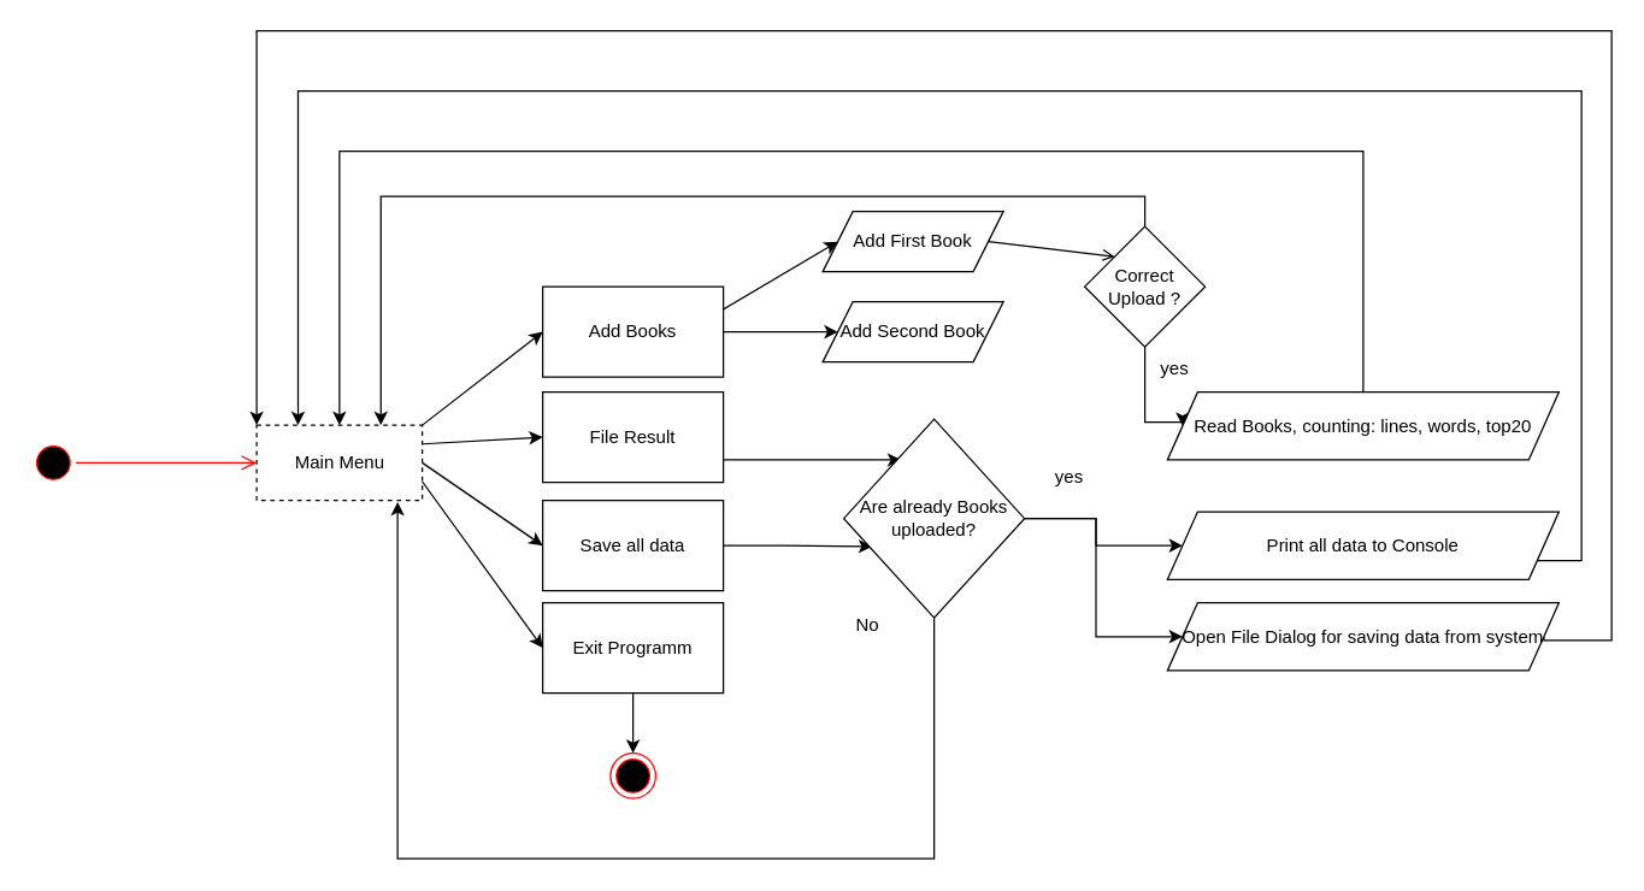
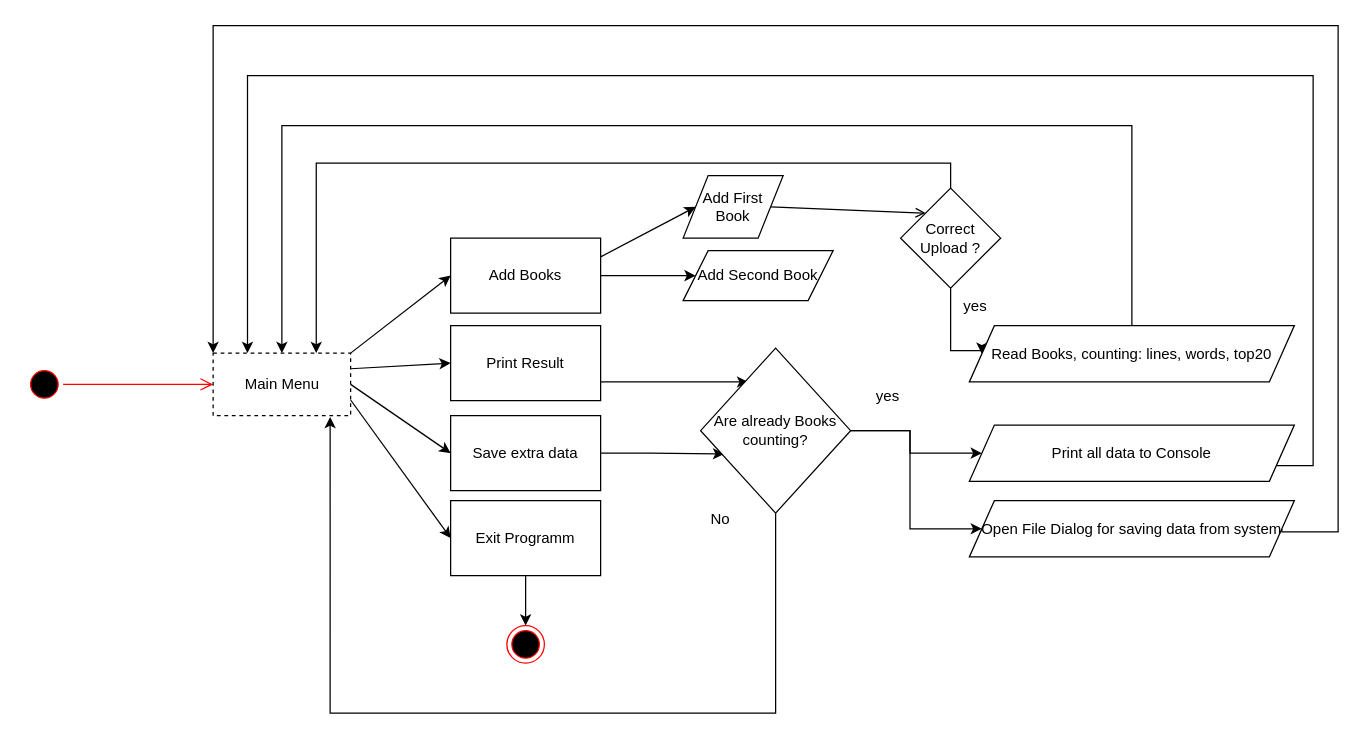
  <mxCell id="0" />
  <mxCell id="1" parent="0" />
  <mxCell id="2" value="" style="ellipse;html=1;shape=startState;fillColor=#000000;strokeColor=#ff0000;" parent="1" vertex="1"><mxGeometry x="20" y="292" width="30" height="30" as="geometry" /></mxCell>
  <mxCell id="3" value="" style="edgeStyle=orthogonalEdgeStyle;html=1;verticalAlign=bottom;endArrow=open;endSize=8;strokeColor=#ff0000;rounded=0;entryX=0;entryY=0.5;entryDx=0;entryDy=0;" parent="1" source="2" target="4" edge="1"><mxGeometry relative="1" as="geometry"><mxPoint x="140" y="307" as="targetPoint" /></mxGeometry></mxCell>
  <mxCell id="4" value="Main Menu" style="html=1;dashed=1;" parent="1" vertex="1"><mxGeometry x="170" y="282" width="110" height="50" as="geometry" /></mxCell>
  <mxCell id="5" value="Add Books" style="rounded=0;whiteSpace=wrap;html=1;" parent="1" vertex="1"><mxGeometry x="360" y="190" width="120" height="60" as="geometry" /></mxCell>
  <mxCell id="6" style="edgeStyle=orthogonalEdgeStyle;rounded=0;orthogonalLoop=1;jettySize=auto;html=1;exitX=1;exitY=0.75;exitDx=0;exitDy=0;entryX=0.317;entryY=0.205;entryDx=0;entryDy=0;entryPerimeter=0;" parent="1" source="7" target="31" edge="1"><mxGeometry relative="1" as="geometry" /></mxCell>
- <mxCell id="7" value="File Result" style="rounded=0;whiteSpace=wrap;html=1;" parent="1" vertex="1"><mxGeometry x="360" y="260" width="120" height="60" as="geometry" /></mxCell>
+ <mxCell id="7" value="Print Result" style="rounded=0;whiteSpace=wrap;html=1;" parent="1" vertex="1"><mxGeometry x="360" y="260" width="120" height="60" as="geometry" /></mxCell>
  <mxCell id="8" style="edgeStyle=orthogonalEdgeStyle;rounded=0;orthogonalLoop=1;jettySize=auto;html=1;exitX=1;exitY=0.5;exitDx=0;exitDy=0;entryX=0.157;entryY=0.641;entryDx=0;entryDy=0;entryPerimeter=0;" parent="1" source="9" target="31" edge="1"><mxGeometry relative="1" as="geometry" /></mxCell>
- <mxCell id="9" value="Save all data" style="rounded=0;whiteSpace=wrap;html=1;" parent="1" vertex="1"><mxGeometry x="360" y="332" width="120" height="60" as="geometry" /></mxCell>
+ <mxCell id="9" value="Save extra data" style="rounded=0;whiteSpace=wrap;html=1;" parent="1" vertex="1"><mxGeometry x="360" y="332" width="120" height="60" as="geometry" /></mxCell>
  <mxCell id="10" style="edgeStyle=orthogonalEdgeStyle;rounded=0;orthogonalLoop=1;jettySize=auto;html=1;exitX=0.5;exitY=1;exitDx=0;exitDy=0;" parent="1" source="11" target="23" edge="1"><mxGeometry relative="1" as="geometry" /></mxCell>
  <mxCell id="11" value="Exit Programm" style="rounded=0;whiteSpace=wrap;html=1;" parent="1" vertex="1"><mxGeometry x="360" y="400" width="120" height="60" as="geometry" /></mxCell>
  <mxCell id="12" value="" style="endArrow=classic;html=1;rounded=0;entryX=0;entryY=0.5;entryDx=0;entryDy=0;exitX=1;exitY=0;exitDx=0;exitDy=0;" parent="1" source="4" target="5" edge="1"><mxGeometry width="50" height="50" relative="1" as="geometry"><mxPoint x="180" y="480" as="sourcePoint" /><mxPoint x="230" y="430" as="targetPoint" /></mxGeometry></mxCell>
  <mxCell id="13" value="" style="endArrow=classic;html=1;rounded=0;entryX=0;entryY=0.5;entryDx=0;entryDy=0;exitX=1;exitY=0.25;exitDx=0;exitDy=0;" parent="1" source="4" target="7" edge="1"><mxGeometry width="50" height="50" relative="1" as="geometry"><mxPoint x="290" y="292" as="sourcePoint" /><mxPoint x="370" y="230" as="targetPoint" /></mxGeometry></mxCell>
  <mxCell id="14" value="" style="endArrow=classic;html=1;rounded=0;entryX=0;entryY=0.5;entryDx=0;entryDy=0;exitX=1;exitY=0.5;exitDx=0;exitDy=0;" parent="1" source="4" target="9" edge="1"><mxGeometry width="50" height="50" relative="1" as="geometry"><mxPoint x="300" y="302" as="sourcePoint" /><mxPoint x="380" y="240" as="targetPoint" /></mxGeometry></mxCell>
  <mxCell id="15" value="" style="endArrow=classic;html=1;rounded=0;entryX=0;entryY=0.5;entryDx=0;entryDy=0;exitX=1;exitY=0.75;exitDx=0;exitDy=0;" parent="1" source="4" target="11" edge="1"><mxGeometry width="50" height="50" relative="1" as="geometry"><mxPoint x="310" y="312" as="sourcePoint" /><mxPoint x="390" as="targetPoint" y="250" /></mxGeometry></mxCell>
  <mxCell id="16" value="" style="endArrow=classic;html=1;rounded=0;exitX=1;exitY=0.25;exitDx=0;exitDy=0;entryX=0;entryY=0.5;entryDx=0;entryDy=0;" parent="1" source="5" target="34" edge="1"><mxGeometry width="50" height="50" relative="1" as="geometry"><mxPoint x="290" y="292" as="sourcePoint" /><mxPoint x="530" y="165" as="targetPoint" /></mxGeometry></mxCell>
  <mxCell id="17" value="" style="endArrow=classic;html=1;rounded=0;exitX=1;exitY=0.5;exitDx=0;exitDy=0;entryX=0;entryY=0.5;entryDx=0;entryDy=0;" parent="1" source="5" target="35" edge="1"><mxGeometry width="50" height="50" relative="1" as="geometry"><mxPoint x="300" y="302" as="sourcePoint" /><mxPoint x="540" y="220" as="targetPoint" /></mxGeometry></mxCell>
  <mxCell id="18" style="edgeStyle=orthogonalEdgeStyle;rounded=0;orthogonalLoop=1;jettySize=auto;html=1;exitX=0.5;exitY=0;exitDx=0;exitDy=0;entryX=0.75;entryY=0;entryDx=0;entryDy=0;" parent="1" source="20" target="4" edge="1"><mxGeometry relative="1" as="geometry" /></mxCell>
  <mxCell id="19" style="edgeStyle=orthogonalEdgeStyle;rounded=0;orthogonalLoop=1;jettySize=auto;html=1;exitX=0.5;exitY=1;exitDx=0;exitDy=0;entryX=0;entryY=0.5;entryDx=0;entryDy=0;" parent="1" source="20" target="33" edge="1"><mxGeometry relative="1" as="geometry"><mxPoint x="760" y="300" as="targetPoint" /><Array as="points"><mxPoint x="760" y="280" /><mxPoint x="785" y="280" /></Array></mxGeometry></mxCell>
  <mxCell id="20" value="Correct Upload ?" style="rhombus;whiteSpace=wrap;html=1;" parent="1" vertex="1"><mxGeometry x="720" y="150" width="80" height="80" as="geometry" /></mxCell>
  <mxCell id="21" value="No" style="text;html=1;strokeColor=none;fillColor=none;align=center;verticalAlign=middle;whiteSpace=wrap;rounded=0;" parent="1" vertex="1"><mxGeometry x="546" y="400" width="60" height="30" as="geometry" /></mxCell>
  <mxCell id="22" value="" style="endArrow=open;html=1;rounded=0;entryX=0;entryY=0;entryDx=0;entryDy=0;exitX=1;exitY=0.5;exitDx=0;exitDy=0;" parent="1" source="34" target="20" edge="1"><mxGeometry width="50" height="50" relative="1" as="geometry"><mxPoint x="690" y="160" as="sourcePoint" /><mxPoint x="680" y="380" as="targetPoint" /></mxGeometry></mxCell>
  <mxCell id="23" value="" style="ellipse;html=1;shape=endState;fillColor=#000000;strokeColor=#ff0000;" parent="1" vertex="1"><mxGeometry x="405" y="500" width="30" height="30" as="geometry" /></mxCell>
  <mxCell id="24" style="edgeStyle=orthogonalEdgeStyle;rounded=0;orthogonalLoop=1;jettySize=auto;html=1;entryX=0.5;entryY=0;entryDx=0;entryDy=0;exitX=0.5;exitY=0;exitDx=0;exitDy=0;" parent="1" source="33" target="4" edge="1"><mxGeometry relative="1" as="geometry"><mxPoint x="905" y="230" as="sourcePoint" /><Array as="points"><mxPoint x="905" y="100" /><mxPoint x="225" y="100" /></Array></mxGeometry></mxCell>
  <mxCell id="25" value="yes" style="text;html=1;strokeColor=none;fillColor=none;align=center;verticalAlign=middle;whiteSpace=wrap;rounded=0;" parent="1" vertex="1"><mxGeometry x="750" y="230" width="60" height="30" as="geometry" /></mxCell>
  <mxCell id="26" style="edgeStyle=orthogonalEdgeStyle;rounded=0;orthogonalLoop=1;jettySize=auto;html=1;entryX=0.25;entryY=0;entryDx=0;entryDy=0;exitX=1;exitY=0.75;exitDx=0;exitDy=0;" parent="1" source="36" target="4" edge="1"><mxGeometry relative="1" as="geometry"><mxPoint x="1050" y="370" as="sourcePoint" /><mxPoint x="170" as="targetPoint" y="250" /><Array as="points"><mxPoint x="1050" y="372" /><mxPoint x="1050" y="60" /><mxPoint x="198" y="60" /></Array></mxGeometry></mxCell>
  <mxCell id="27" style="edgeStyle=orthogonalEdgeStyle;rounded=0;orthogonalLoop=1;jettySize=auto;html=1;entryX=0;entryY=0;entryDx=0;entryDy=0;exitX=1;exitY=0.5;exitDx=0;exitDy=0;" parent="1" source="37" target="4" edge="1"><mxGeometry relative="1" as="geometry"><mxPoint x="1110" y="390" as="targetPoint" /><mxPoint x="1060" y="425" as="sourcePoint" /><Array as="points"><mxPoint x="1025" y="425" /><mxPoint x="1070" y="425" /><mxPoint x="1070" y="20" /><mxPoint x="170" y="20" /></Array></mxGeometry></mxCell>
  <mxCell id="28" style="edgeStyle=orthogonalEdgeStyle;rounded=0;orthogonalLoop=1;jettySize=auto;html=1;exitX=0.5;exitY=1;exitDx=0;exitDy=0;entryX=0.851;entryY=1.02;entryDx=0;entryDy=0;entryPerimeter=0;" parent="1" source="31" target="4" edge="1"><mxGeometry relative="1" as="geometry"><Array as="points"><mxPoint x="620" y="570" /><mxPoint x="264" y="570" /></Array></mxGeometry></mxCell>
  <mxCell id="29" style="edgeStyle=orthogonalEdgeStyle;rounded=0;orthogonalLoop=1;jettySize=auto;html=1;exitX=1;exitY=0.5;exitDx=0;exitDy=0;entryX=0;entryY=0.5;entryDx=0;entryDy=0;" parent="1" source="31" target="36" edge="1"><mxGeometry relative="1" as="geometry"><mxPoint x="770" y="365" as="targetPoint" /></mxGeometry></mxCell>
  <mxCell id="30" style="edgeStyle=orthogonalEdgeStyle;rounded=0;orthogonalLoop=1;jettySize=auto;html=1;exitX=1;exitY=0.5;exitDx=0;exitDy=0;entryX=0;entryY=0.5;entryDx=0;entryDy=0;" parent="1" source="31" target="37" edge="1"><mxGeometry relative="1" as="geometry"><mxPoint x="760" y="425" as="targetPoint" /></mxGeometry></mxCell>
- <mxCell id="31" value="Are already Books uploaded?" style="rhombus;whiteSpace=wrap;html=1;" parent="1" vertex="1"><mxGeometry x="560" y="278" width="120" height="132" as="geometry" /></mxCell>
+ <mxCell id="31" value="Are already Books counting?" style="rhombus;whiteSpace=wrap;html=1;" parent="1" vertex="1"><mxGeometry x="560" y="278" width="120" height="132" as="geometry" /></mxCell>
  <mxCell id="32" value="yes" style="text;html=1;strokeColor=none;fillColor=none;align=center;verticalAlign=middle;whiteSpace=wrap;rounded=0;" parent="1" vertex="1"><mxGeometry x="680" y="302" width="60" height="30" as="geometry" /></mxCell>
  <mxCell id="33" value="Read Books, counting: lines, words, top20" style="shape=parallelogram;perimeter=parallelogramPerimeter;whiteSpace=wrap;html=1;fixedSize=1;" parent="1" vertex="1"><mxGeometry x="775" y="260" width="260" height="45" as="geometry" /></mxCell>
- <mxCell id="34" value="Add First Book" style="shape=parallelogram;perimeter=parallelogramPerimeter;whiteSpace=wrap;html=1;fixedSize=1;" parent="1" vertex="1"><mxGeometry x="546" y="140" width="120" height="40" as="geometry" /></mxCell>
+ <mxCell id="34" value="Add First Book" style="shape=parallelogram;perimeter=parallelogramPerimeter;whiteSpace=wrap;html=1;fixedSize=1;" parent="1" vertex="1"><mxGeometry x="546" y="140" width="80" height="50" as="geometry" /></mxCell>
  <mxCell id="35" value="Add Second Book" style="shape=parallelogram;perimeter=parallelogramPerimeter;whiteSpace=wrap;html=1;fixedSize=1;" parent="1" vertex="1"><mxGeometry x="546" y="200" width="120" height="40" as="geometry" /></mxCell>
  <mxCell id="36" value="Print all data to Console" style="shape=parallelogram;perimeter=parallelogramPerimeter;whiteSpace=wrap;html=1;fixedSize=1;" parent="1" vertex="1"><mxGeometry x="775" y="339.5" width="260" height="45" as="geometry" /></mxCell>
  <mxCell id="37" value="Open File Dialog for saving data from system" style="shape=parallelogram;perimeter=parallelogramPerimeter;whiteSpace=wrap;html=1;fixedSize=1;" parent="1" vertex="1"><mxGeometry x="775" y="400" width="260" height="45" as="geometry" /></mxCell>
